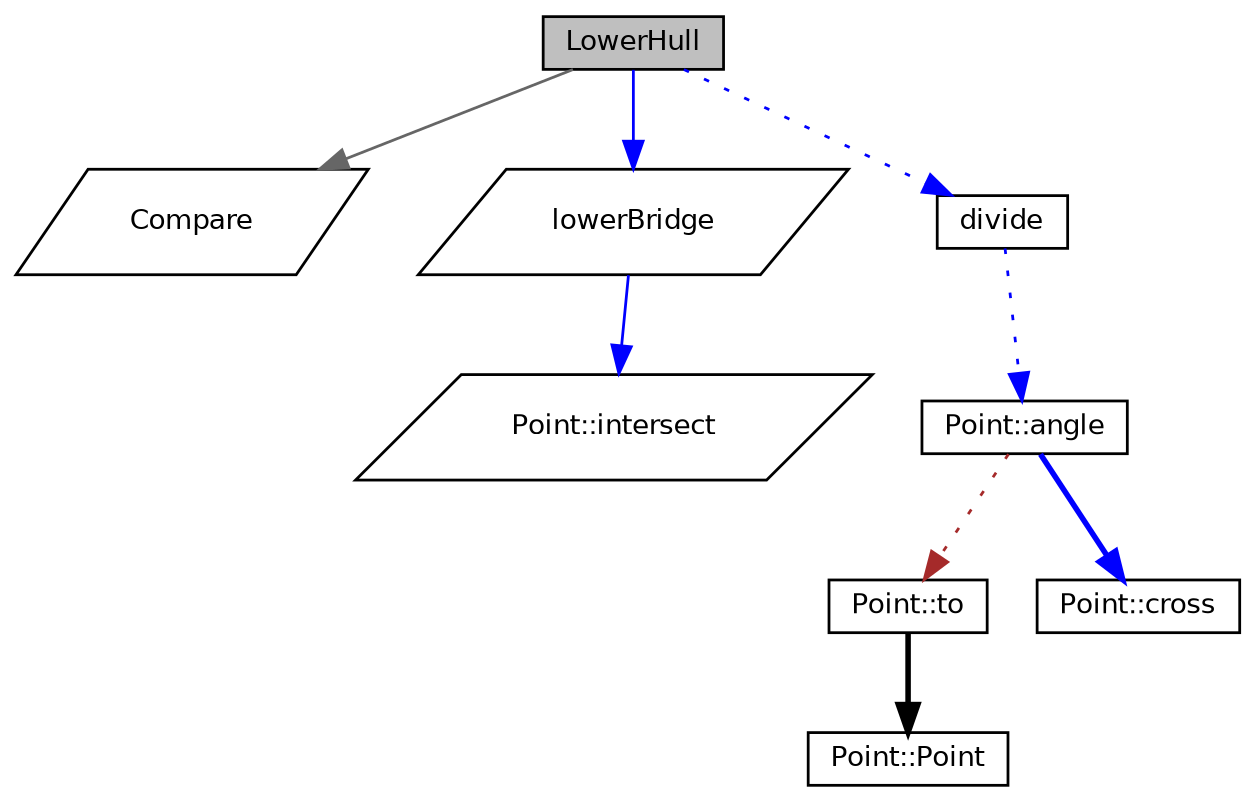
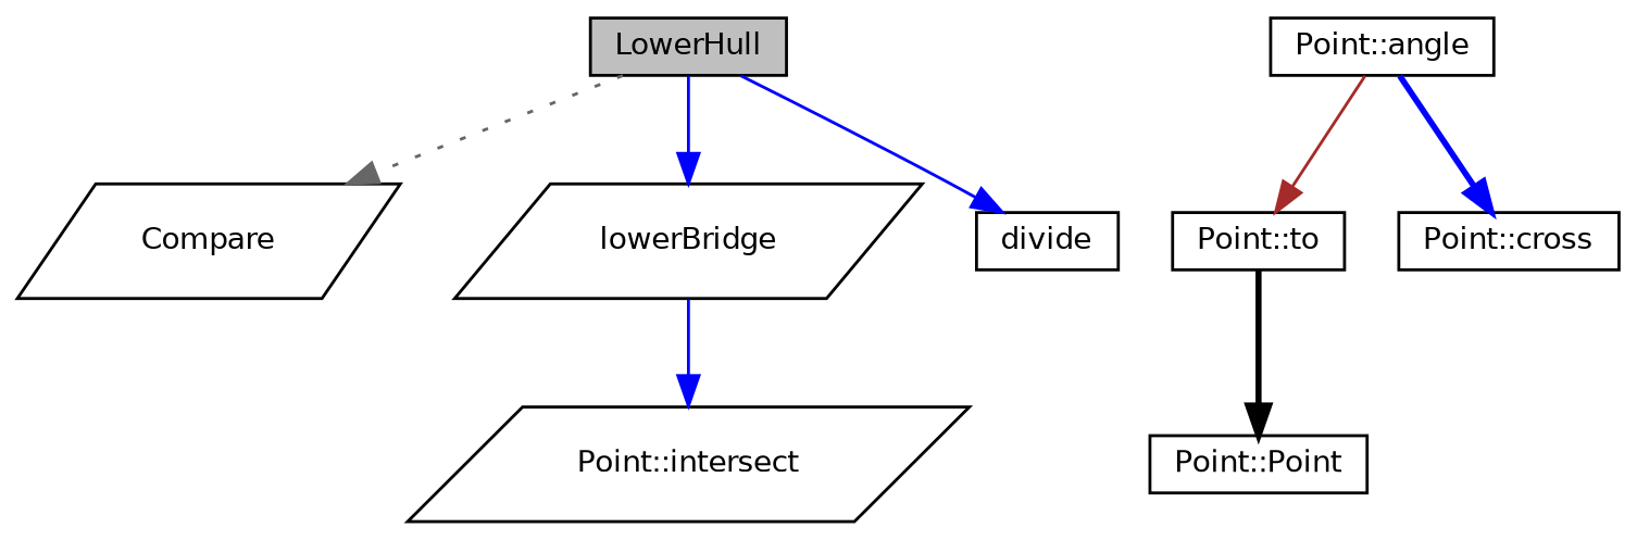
  digraph {
    rankdir=TB
    node [color=black fillcolor=white fontname=Helvetica fontsize=10 shape=box style=filled]
    edge [color=blue fontname=Helvetica fontsize=10 labelfontname=Helvetica labelfontsize=10 style=solid]
    n1 [fillcolor=grey75 fontcolor=black height=0.2 label=LowerHull width=0.4]
    n2 [height=0.2 label=Compare shape=parallelogram width=0.4]
    n3 [height=0.2 label=lowerBridge shape=parallelogram width=0.4]
    n4 [height=0.2 label=divide width=0.4]
    n5 [height=0.2 label="Point::intersect" shape=parallelogram width=0.4]
    n6 [height=0.2 label="Point::angle" width=0.4]
    n7 [height=0.2 label="Point::to" width=0.4]
    n8 [height=0.2 label="Point::cross" width=0.4]
    n9 [height=0.2 label="Point::Point" width=0.4]
-   n1 -> n2 [color=gray40]
+   n1 -> n2 [color=gray40 style=dotted]
    n1 -> n3
-   n1 -> n4 [style=dotted]
+   n1 -> n4
    n3 -> n5
-   n4 -> n6 [style=dotted]
-   n6 -> n7 [color=brown style=dotted]
+   n6 -> n7 [color=brown]
    n6 -> n8 [style=bold]
    n7 -> n9 [color=black style=bold]
  }
